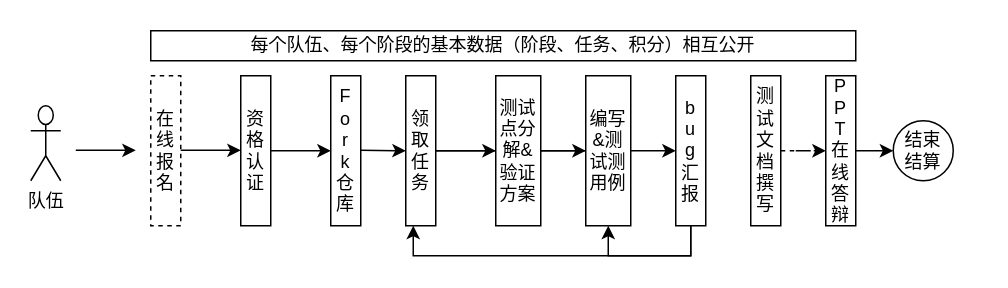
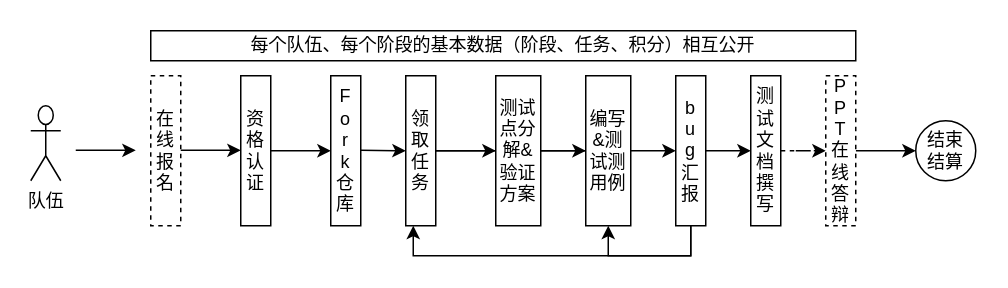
  <mxCell id="0" />
  <mxCell id="1" parent="0" />
  <mxCell id="2" value="" style="group" vertex="1" connectable="0" parent="1"><mxGeometry x="20" y="20" width="630" height="150" as="geometry" /></mxCell>
  <mxCell id="3" value="在线报名" style="rounded=0;whiteSpace=wrap;html=1;dashed=1;" vertex="1" parent="2"><mxGeometry x="80" y="30" width="20" height="100" as="geometry" /></mxCell>
  <mxCell id="4" value="资格认证" style="rounded=0;whiteSpace=wrap;html=1;" vertex="1" parent="2"><mxGeometry x="140" y="30" width="20" height="100" as="geometry" /></mxCell>
  <mxCell id="5" value="F&lt;div&gt;o&lt;/div&gt;&lt;div&gt;r&lt;/div&gt;&lt;div&gt;k&lt;/div&gt;&lt;div&gt;仓库&lt;/div&gt;" style="rounded=0;whiteSpace=wrap;html=1;" vertex="1" parent="2"><mxGeometry x="200" y="30" width="20" height="100" as="geometry" /></mxCell>
  <mxCell id="6" value="" style="edgeStyle=orthogonalEdgeStyle;rounded=0;orthogonalLoop=1;jettySize=auto;html=1;" edge="1" parent="2" source="7" target="10"><mxGeometry relative="1" as="geometry" /></mxCell>
  <mxCell id="7" value="领取任务" style="rounded=0;whiteSpace=wrap;html=1;" vertex="1" parent="2"><mxGeometry x="250" y="30" width="20" height="100" as="geometry" /></mxCell>
  <mxCell id="8" value="" style="edgeStyle=orthogonalEdgeStyle;rounded=0;orthogonalLoop=1;jettySize=auto;html=1;" edge="1" parent="2" source="9" target="14"><mxGeometry relative="1" as="geometry" /></mxCell>
  <mxCell id="9" value="测试点分解&amp;amp;验证方案" style="rounded=0;whiteSpace=wrap;html=1;" vertex="1" parent="2"><mxGeometry x="310" y="30" width="30" height="100" as="geometry" /></mxCell>
  <mxCell id="10" value="编写&lt;div&gt;&amp;amp;测试测用例&lt;/div&gt;" style="rounded=0;whiteSpace=wrap;html=1;" vertex="1" parent="2"><mxGeometry x="370" y="30" width="30" height="100" as="geometry" /></mxCell>
+ <mxCell id="11" value="" style="edgeStyle=orthogonalEdgeStyle;rounded=0;orthogonalLoop=1;jettySize=auto;html=1;entryX=0;entryY=0.5;entryDx=0;entryDy=0;" edge="1" parent="2" source="14" target="16"><mxGeometry relative="1" as="geometry" /></mxCell>
  <mxCell id="12" style="edgeStyle=orthogonalEdgeStyle;rounded=0;orthogonalLoop=1;jettySize=auto;html=1;exitX=0.5;exitY=1;exitDx=0;exitDy=0;entryX=0.25;entryY=1;entryDx=0;entryDy=0;" edge="1" parent="2" source="14" target="7"><mxGeometry relative="1" as="geometry" /></mxCell>
  <mxCell id="13" style="edgeStyle=orthogonalEdgeStyle;rounded=0;orthogonalLoop=1;jettySize=auto;html=1;entryX=0.5;entryY=1;entryDx=0;entryDy=0;" edge="1" parent="2" source="14" target="10"><mxGeometry relative="1" as="geometry"><Array as="points"><mxPoint x="440" y="150" /><mxPoint x="385" y="150" /></Array></mxGeometry></mxCell>
  <mxCell id="14" value="b&lt;div&gt;u&lt;/div&gt;&lt;div&gt;g汇报&lt;/div&gt;" style="rounded=0;whiteSpace=wrap;html=1;" vertex="1" parent="2"><mxGeometry x="430" y="30" width="20" height="100" as="geometry" /></mxCell>
  <mxCell id="15" value="" style="edgeStyle=orthogonalEdgeStyle;rounded=0;orthogonalLoop=1;jettySize=auto;html=1;dashed=1;" edge="1" parent="2" source="16" target="18"><mxGeometry relative="1" as="geometry" /></mxCell>
  <mxCell id="16" value="测试文档撰写" style="rounded=0;whiteSpace=wrap;html=1;" vertex="1" parent="2"><mxGeometry x="480" y="30" width="20" height="100" as="geometry" /></mxCell>
  <mxCell id="17" value="" style="edgeStyle=orthogonalEdgeStyle;rounded=0;orthogonalLoop=1;jettySize=auto;html=1;" edge="1" parent="2" source="18" target="26"><mxGeometry relative="1" as="geometry" /></mxCell>
- <mxCell id="18" value="P&lt;div&gt;P&lt;/div&gt;&lt;div&gt;T在线答辩&lt;/div&gt;" style="rounded=0;whiteSpace=wrap;html=1;" vertex="1" parent="2"><mxGeometry x="530" y="30" width="20" height="100" as="geometry" /></mxCell>
+ <mxCell id="18" value="P&lt;div&gt;P&lt;/div&gt;&lt;div&gt;T在线答辩&lt;/div&gt;" style="rounded=0;whiteSpace=wrap;html=1;dashed=1;" vertex="1" parent="2"><mxGeometry x="530" y="30" width="20" height="100" as="geometry" /></mxCell>
  <mxCell id="19" value="每个队伍、每个阶段的基本数据（阶段、任务、积分）相互公开" style="rounded=0;whiteSpace=wrap;html=1;" vertex="1" parent="2"><mxGeometry x="80" width="470" height="20" as="geometry" /></mxCell>
  <mxCell id="20" value="" style="endArrow=classic;html=1;rounded=0;" edge="1" parent="2"><mxGeometry width="50" height="50" relative="1" as="geometry"><mxPoint x="30" y="79.71" as="sourcePoint" /><mxPoint x="70" y="79.71" as="targetPoint" /></mxGeometry></mxCell>
  <mxCell id="21" value="队伍" style="shape=umlActor;verticalLabelPosition=bottom;verticalAlign=top;html=1;outlineConnect=0;" vertex="1" parent="2"><mxGeometry y="50" width="20" height="50" as="geometry" /></mxCell>
  <mxCell id="22" value="" style="endArrow=classic;html=1;rounded=0;" edge="1" parent="2"><mxGeometry width="50" height="50" relative="1" as="geometry"><mxPoint x="100" y="79.71" as="sourcePoint" /><mxPoint x="140" y="79.71" as="targetPoint" /></mxGeometry></mxCell>
  <mxCell id="23" value="" style="endArrow=classic;html=1;rounded=0;exitX=1;exitY=0.5;exitDx=0;exitDy=0;entryX=0;entryY=0.5;entryDx=0;entryDy=0;" edge="1" parent="2" source="4" target="5"><mxGeometry width="50" height="50" relative="1" as="geometry"><mxPoint x="110" y="89.71" as="sourcePoint" /><mxPoint x="150" y="89.71" as="targetPoint" /></mxGeometry></mxCell>
  <mxCell id="24" value="" style="endArrow=classic;html=1;rounded=0;exitX=1;exitY=0.5;exitDx=0;exitDy=0;entryX=0;entryY=0.5;entryDx=0;entryDy=0;" edge="1" parent="2" target="7"><mxGeometry width="50" height="50" relative="1" as="geometry"><mxPoint x="220" y="79.71" as="sourcePoint" /><mxPoint x="250" y="80" as="targetPoint" /></mxGeometry></mxCell>
  <mxCell id="25" value="" style="endArrow=classic;html=1;rounded=0;entryX=0;entryY=0.5;entryDx=0;entryDy=0;" edge="1" parent="2" source="7" target="9"><mxGeometry width="50" height="50" relative="1" as="geometry"><mxPoint x="270" y="79.71" as="sourcePoint" /><mxPoint x="300" y="80" as="targetPoint" /></mxGeometry></mxCell>
- <mxCell id="26" value="结束&lt;div&gt;结算&lt;/div&gt;" style="ellipse;whiteSpace=wrap;html=1;aspect=fixed;" vertex="1" parent="2"><mxGeometry x="575" y="60" width="40" height="40" as="geometry" /></mxCell>
+ <mxCell id="26" value="结束&lt;div&gt;结算&lt;/div&gt;" style="ellipse;whiteSpace=wrap;html=1;aspect=fixed;" vertex="1" parent="2"><mxGeometry x="590" y="60" width="40" height="40" as="geometry" /></mxCell>
